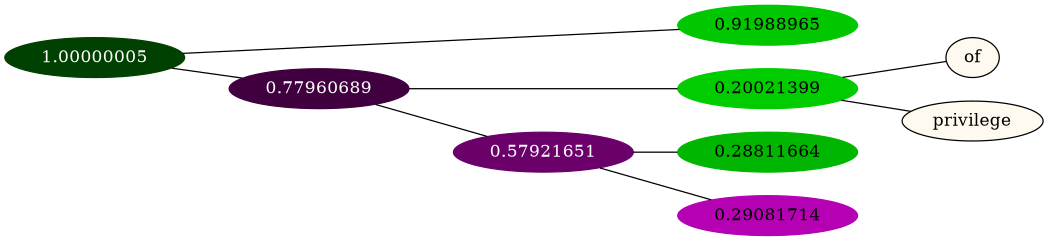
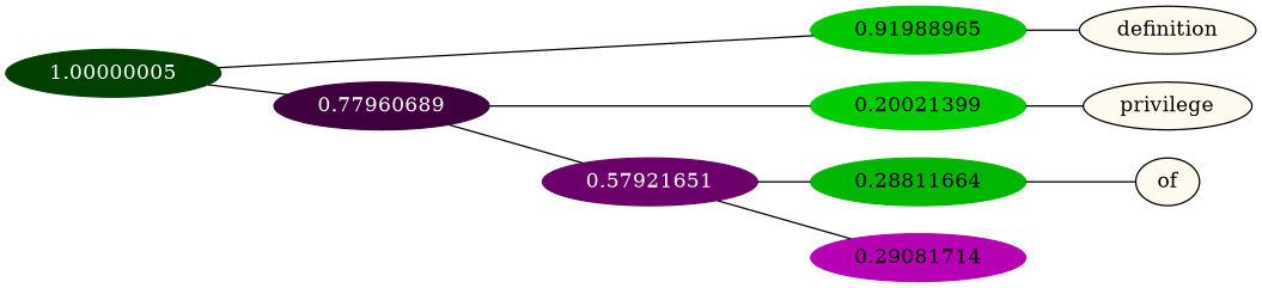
  graph {
    rankdir=LR
    node [color=black format=png nodesep=0.001 ordering=out overlap_scaling=0.01 ranksep=0.001 style=filled fontcolor=black]
+   n1 [fillcolor=floralwhite height=0.15 label=definition style="filled,solid" width=0.15 fontcolor=""]
    n2 [fillcolor=floralwhite height=0.15 label=of style="filled,solid" width=0.15 fontcolor=""]
    n3 [fillcolor=floralwhite height=0.15 label=privilege style="filled,solid" width=0.15 fontcolor=""]
    n4 [color="0.334 1.000 0.780" height=0.15 label=0.91988965 width=0.15]
    n5 [color="0.334 1.000 0.800" height=0.15 label=0.20021399 width=0.15]
    n6 [color="0.334 1.000 0.712" height=0.15 label=0.28811664 width=0.15]
    n7 [color="0.835 1.000 0.709" height=0.15 label=0.29081714 width=0.15]
    n8 [color="0.334 1.000 0.250" fontcolor=grey99 height=0.15 label=1.00000005 width=0.15]
    n9 [color="0.835 1.000 0.250" fontcolor=grey99 height=0.15 label=0.77960689 width=0.15]
    n10 [color="0.835 1.000 0.421" fontcolor=grey99 height=0.15 label=0.57921651 width=0.15]
    subgraph sub_1 {
      rank=same
+     n1
      n2
      n3
    }
    subgraph sub_2 {
      rank=same
      n4
      n5
      n6
      n7
    }
-   n5 -- n2
+   n4 -- n1
+   n6 -- n2
    n5 -- n3
    n8 -- n4
    n8 -- n9
    n9 -- n5
    n9 -- n10
    n10 -- n6
    n10 -- n7
  }
